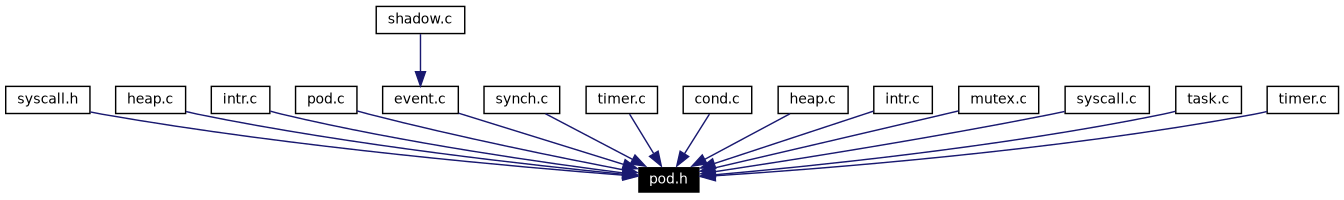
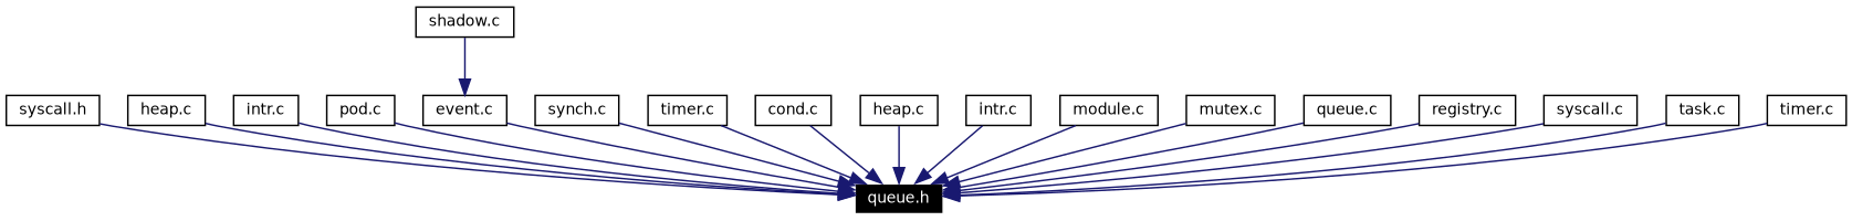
  digraph {
    node [color=black fontname=Helvetica fontsize=10 shape=record]
    edge [color=midnightblue fontname=Helvetica fontsize=10 labelfontname=Helvetica labelfontsize=10 style=solid]
-   n1 [color=white fillcolor=black fontcolor=white height=0.2 label="pod.h" style=filled width=0.4]
+   n1 [color=white fillcolor=black fontcolor=white height=0.2 label="queue.h" style=filled width=0.4]
    n2 [height=0.2 label="syscall.h" width=0.4]
    n3 [height=0.2 label="heap.c" width=0.4]
    n4 [height=0.2 label="intr.c" width=0.4]
    n5 [height=0.2 label="pod.c" width=0.4]
    n6 [height=0.2 label="shadow.c" width=0.4]
    n7 [height=0.2 label="event.c" width=0.4]
    n8 [height=0.2 label="synch.c" width=0.4]
    n9 [height=0.2 label="timer.c" width=0.4]
    n10 [height=0.2 label="cond.c" width=0.4]
    n11 [height=0.2 label="heap.c" width=0.4]
    n12 [height=0.2 label="intr.c" width=0.4]
+   n13 [height=0.2 label="module.c" width=0.4]
    n14 [height=0.2 label="mutex.c" width=0.4]
+   n15 [height=0.2 label="queue.c" width=0.4]
+   n16 [height=0.2 label="registry.c" width=0.4]
    n17 [height=0.2 label="syscall.c" width=0.4]
    n18 [height=0.2 label="task.c" width=0.4]
    n19 [height=0.2 label="timer.c" width=0.4]
    n2 -> n1
    n3 -> n1
    n4 -> n1
    n5 -> n1
    n6 -> n7
    n7 -> n1
    n8 -> n1
    n9 -> n1
    n10 -> n1
    n11 -> n1
    n12 -> n1
+   n13 -> n1
    n14 -> n1
+   n15 -> n1
+   n16 -> n1
    n17 -> n1
    n18 -> n1
    n19 -> n1
  }
